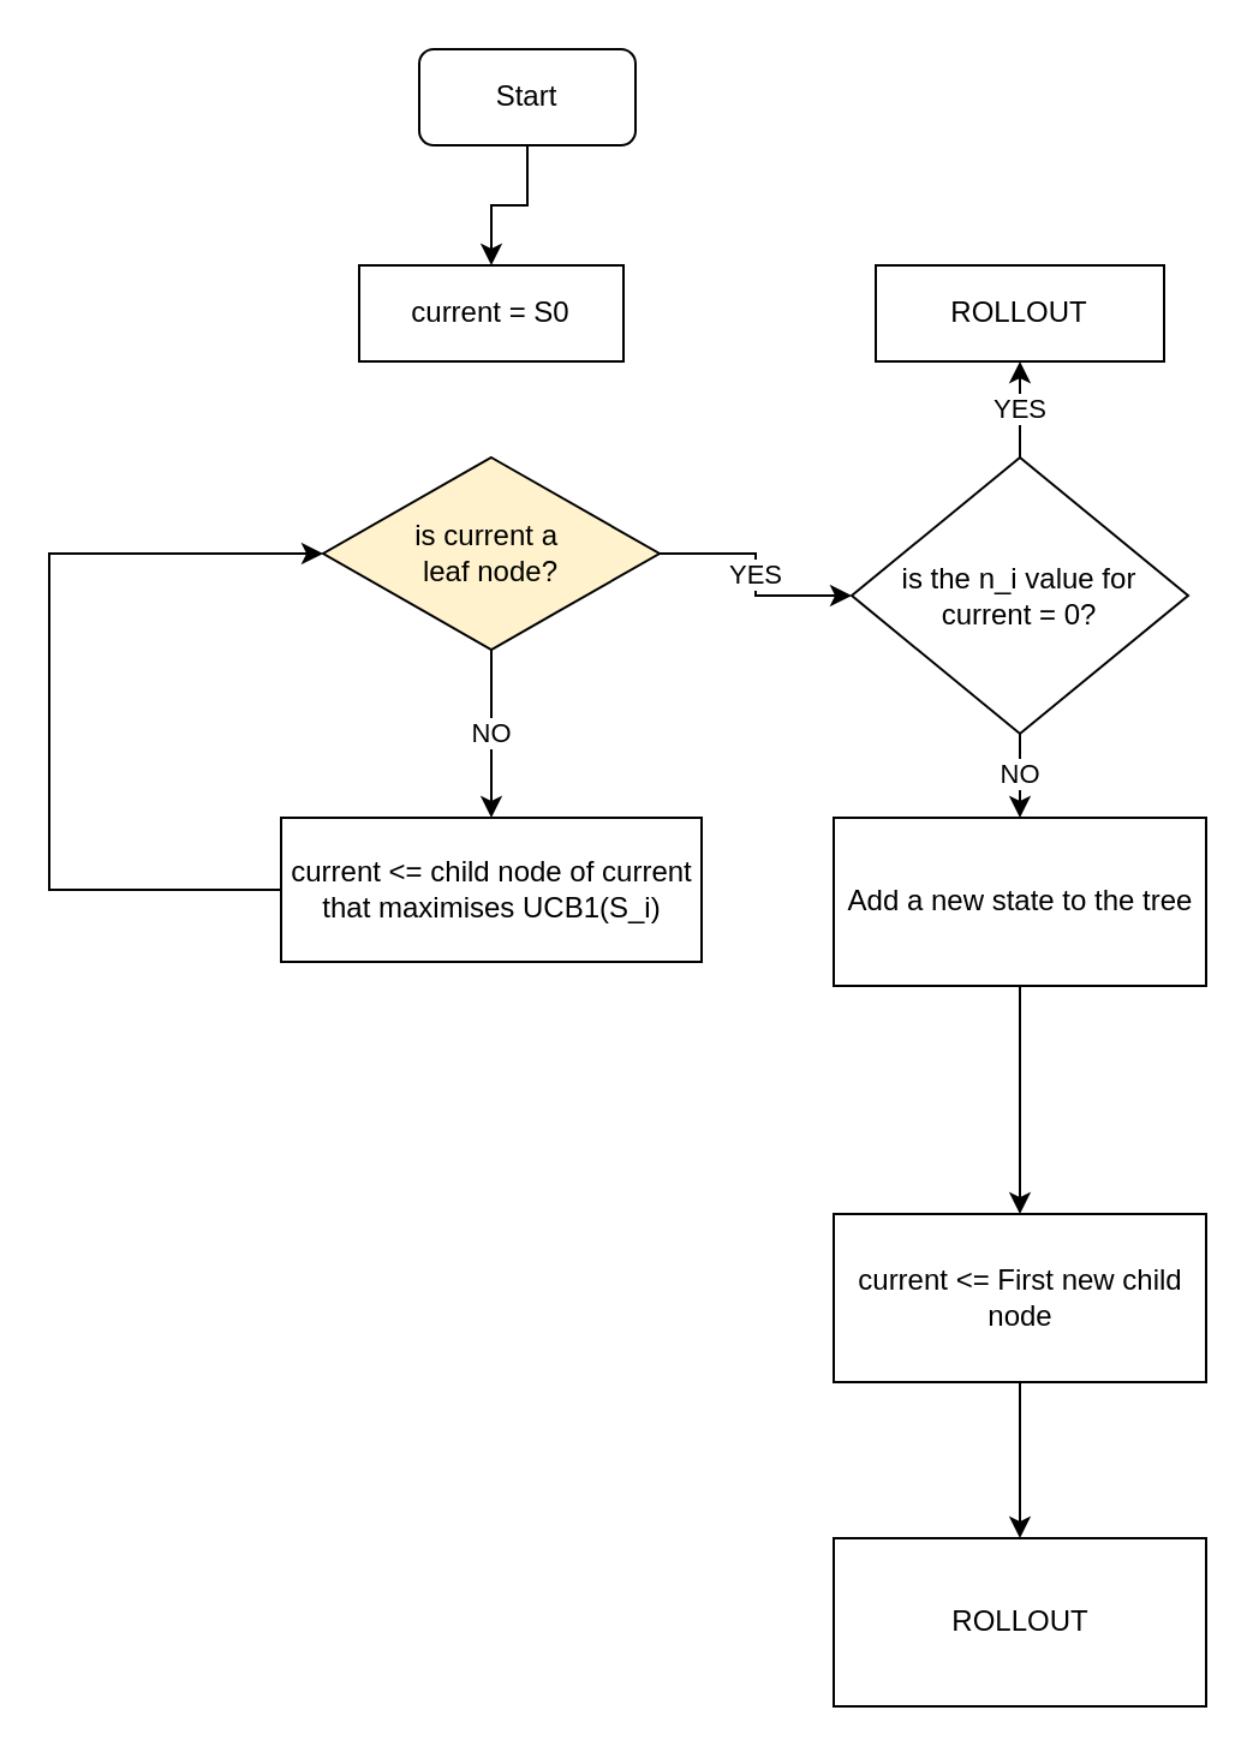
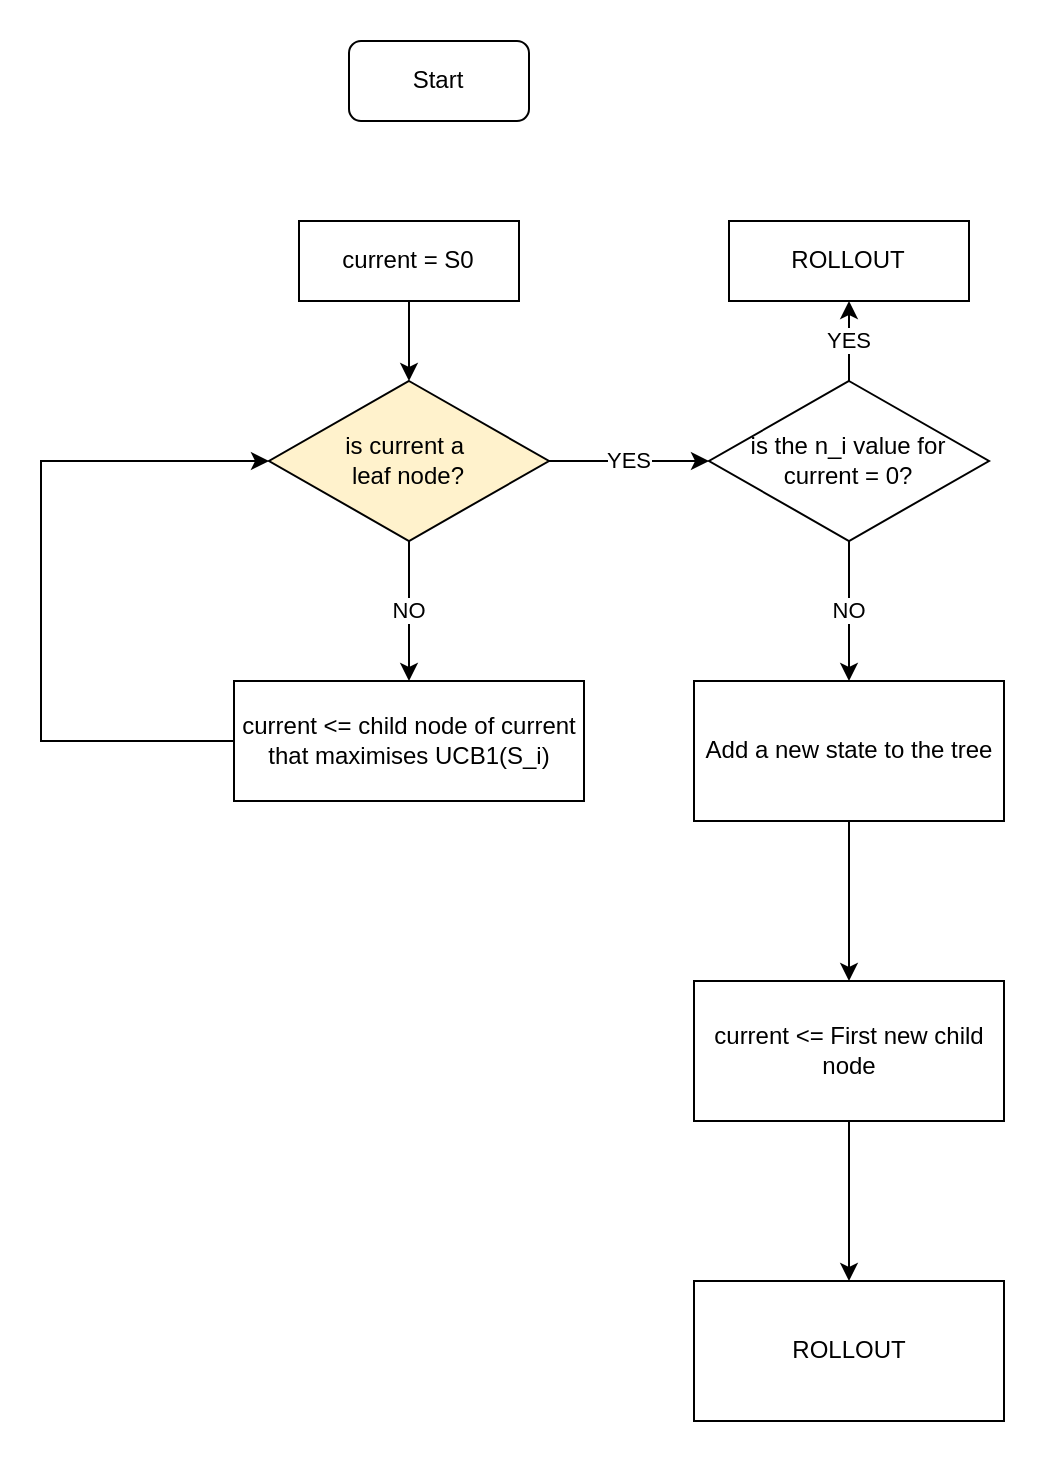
  <mxCell id="0" />
  <mxCell id="1" parent="0" />
- <mxCell id="2" style="edgeStyle=orthogonalEdgeStyle;rounded=0;orthogonalLoop=1;jettySize=auto;html=1;exitX=0.5;exitY=1;exitDx=0;exitDy=0;entryX=0.5;entryY=0;entryDx=0;entryDy=0;" edge="1" parent="1" source="3" target="5"><mxGeometry relative="1" as="geometry" /></mxCell>
  <mxCell id="3" value="Start" style="rounded=1;whiteSpace=wrap;html=1;" vertex="1" parent="1"><mxGeometry x="174" y="20" width="90" height="40" as="geometry" /></mxCell>
+ <mxCell id="4" style="edgeStyle=orthogonalEdgeStyle;rounded=0;orthogonalLoop=1;jettySize=auto;html=1;entryX=0.5;entryY=0;entryDx=0;entryDy=0;" edge="1" parent="1" source="5" target="8"><mxGeometry relative="1" as="geometry" /></mxCell>
  <mxCell id="5" value="current = S0" style="rounded=0;whiteSpace=wrap;html=1;" vertex="1" parent="1"><mxGeometry x="149" y="110" width="110" height="40" as="geometry" /></mxCell>
  <mxCell id="6" value="NO" style="edgeStyle=orthogonalEdgeStyle;rounded=0;orthogonalLoop=1;jettySize=auto;html=1;" edge="1" parent="1" source="8" target="10"><mxGeometry relative="1" as="geometry" /></mxCell>
  <mxCell id="7" value="YES" style="edgeStyle=orthogonalEdgeStyle;rounded=0;orthogonalLoop=1;jettySize=auto;html=1;" edge="1" parent="1" source="8" target="13"><mxGeometry relative="1" as="geometry" /></mxCell>
  <mxCell id="8" value="is current a&amp;nbsp;&lt;br&gt;leaf node?" style="rhombus;whiteSpace=wrap;html=1;fillColor=#fff2cc;" vertex="1" parent="1"><mxGeometry x="134" y="190" width="140" height="80" as="geometry" /></mxCell>
  <mxCell id="9" style="edgeStyle=orthogonalEdgeStyle;rounded=0;orthogonalLoop=1;jettySize=auto;html=1;entryX=0;entryY=0.5;entryDx=0;entryDy=0;" edge="1" parent="1" source="10" target="8"><mxGeometry relative="1" as="geometry"><mxPoint x="19" y="240" as="targetPoint" /><Array as="points"><mxPoint x="20" y="370" /><mxPoint x="20" y="230" /></Array></mxGeometry></mxCell>
  <mxCell id="10" value="current &amp;lt;= child node of current that maximises UCB1(S_i)" style="whiteSpace=wrap;html=1;" vertex="1" parent="1"><mxGeometry x="116.5" y="340" width="175" height="60" as="geometry" /></mxCell>
  <mxCell id="11" value="YES&lt;br&gt;" style="edgeStyle=orthogonalEdgeStyle;rounded=0;orthogonalLoop=1;jettySize=auto;html=1;" edge="1" parent="1" source="13" target="14"><mxGeometry relative="1" as="geometry" /></mxCell>
  <mxCell id="12" value="NO" style="edgeStyle=orthogonalEdgeStyle;rounded=0;orthogonalLoop=1;jettySize=auto;html=1;" edge="1" parent="1" source="13" target="16"><mxGeometry relative="1" as="geometry" /></mxCell>
- <mxCell id="13" value="is the n_i value for current = 0?" style="rhombus;whiteSpace=wrap;html=1;" vertex="1" parent="1"><mxGeometry x="354" y="190" width="140" height="115" as="geometry" /></mxCell>
+ <mxCell id="13" value="is the n_i value for current = 0?" style="rhombus;whiteSpace=wrap;html=1;" vertex="1" parent="1"><mxGeometry x="354" y="190" width="140" height="80" as="geometry" /></mxCell>
  <mxCell id="14" value="ROLLOUT" style="whiteSpace=wrap;html=1;" vertex="1" parent="1"><mxGeometry x="364" y="110" width="120" height="40" as="geometry" /></mxCell>
  <mxCell id="15" value="" style="edgeStyle=orthogonalEdgeStyle;rounded=0;orthogonalLoop=1;jettySize=auto;html=1;" edge="1" parent="1" source="16" target="18"><mxGeometry relative="1" as="geometry" /></mxCell>
  <mxCell id="16" value="Add a new state to the tree" style="whiteSpace=wrap;html=1;" vertex="1" parent="1"><mxGeometry x="346.5" y="340" width="155" height="70" as="geometry" /></mxCell>
  <mxCell id="17" value="" style="edgeStyle=orthogonalEdgeStyle;rounded=0;orthogonalLoop=1;jettySize=auto;html=1;" edge="1" parent="1" source="18" target="19"><mxGeometry relative="1" as="geometry" /></mxCell>
- <mxCell id="18" value="current &amp;lt;= First new child node" style="whiteSpace=wrap;html=1;" vertex="1" parent="1"><mxGeometry x="346.5" y="505" width="155" height="70" as="geometry" /></mxCell>
+ <mxCell id="18" value="current &amp;lt;= First new child node" style="whiteSpace=wrap;html=1;" vertex="1" parent="1"><mxGeometry x="346.5" y="490" width="155" height="70" as="geometry" /></mxCell>
  <mxCell id="19" value="ROLLOUT" style="whiteSpace=wrap;html=1;" vertex="1" parent="1"><mxGeometry x="346.5" y="640" width="155" height="70" as="geometry" /></mxCell>
